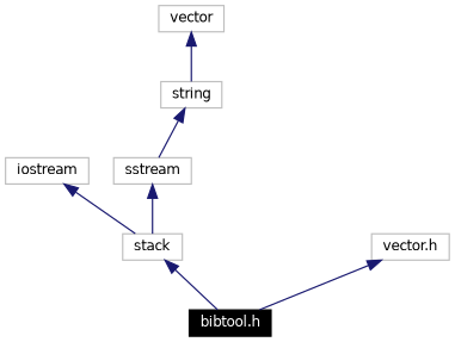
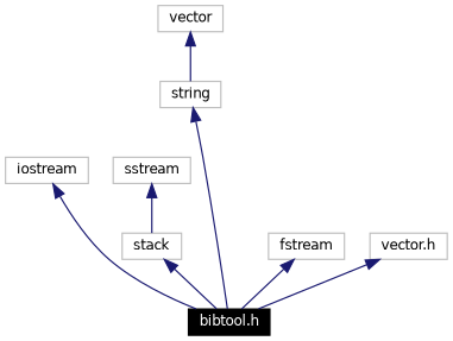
  digraph {
    node [color=grey75 fontname=Helvetica fontsize=10 shape=box]
    edge [color=midnightblue dir=back fontname=Helvetica fontsize=10 style=solid]
    n1 [color=black fontcolor=white height=0.2 label="bibtool.h" style=filled width=0.4]
    n2 [height=0.2 label=iostream width=0.4]
+   n3 [height=0.2 label=fstream width=0.4]
    n4 [height=0.2 label=string width=0.4]
    n5 [height=0.2 label=sstream width=0.4]
    n6 [height=0.2 label=stack width=0.4]
    n7 [height=0.2 label=vector width=0.4]
    n8 [height=0.2 label="vector.h" width=0.4]
-   n2 -> n6
-   n4 -> n5
+   n2 -> n1
+   n3 -> n1
+   n4 -> n1
    n5 -> n6
    n6 -> n1
    n7 -> n4
    n8 -> n1
  }
